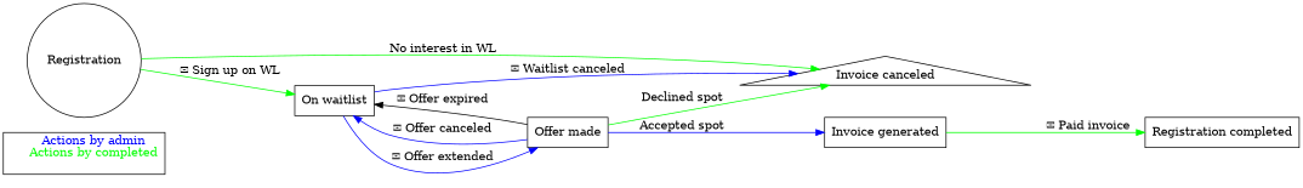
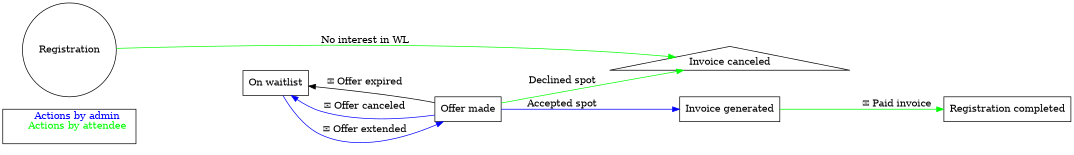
  digraph {
    rankdir=LR
    node [shape=box]
    edge [color=green]
-   n1 [label=< 		    <font color="blue">Actions by admin</font><br/> 		    <font color="green">Actions by completed</font><br/> 		> labeljust=l]
+   n1 [label=< 		    <font color="blue">Actions by admin</font><br/> 		    <font color="green">Actions by attendee</font><br/> 		> labeljust=l]
    n2 [label=Registration shape=circle]
    n3 [label="On waitlist"]
    n4 [label="Invoice canceled" shape=triangle]
    n5 [label="Offer made"]
    n6 [label="Invoice generated"]
    n7 [label="Registration completed"]
    subgraph sub_1 {
      n1
    }
-   n2 -> n3 [label="&#9993; Sign up on WL"]
    n2 -> n4 [label="No interest in WL"]
-   n3 -> n4 [color=blue label="&#9993; Waitlist canceled"]
    n3 -> n5 [color=blue label="&#9993; Offer extended"]
    n5 -> n3 [label="&#9993; Offer expired" color=""]
    n5 -> n3 [color=blue label="&#9993; Offer canceled"]
    n5 -> n4 [label="Declined spot"]
    n5 -> n6 [color=blue label="Accepted spot"]
    n6 -> n7 [label="&#9993; Paid invoice"]
  }
